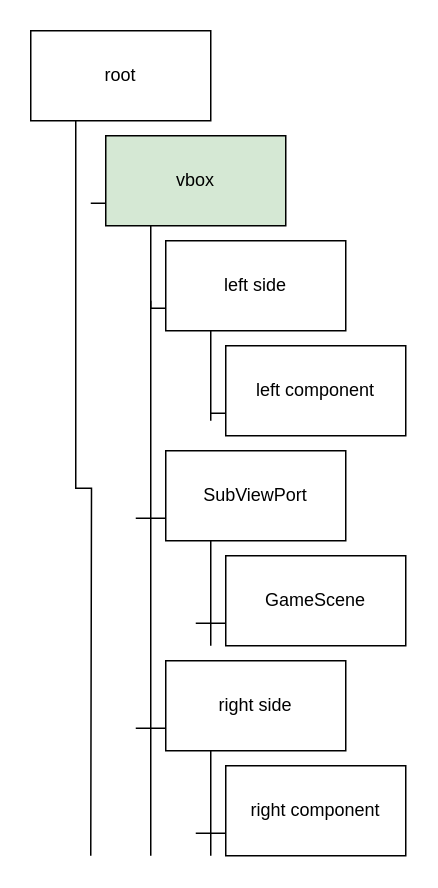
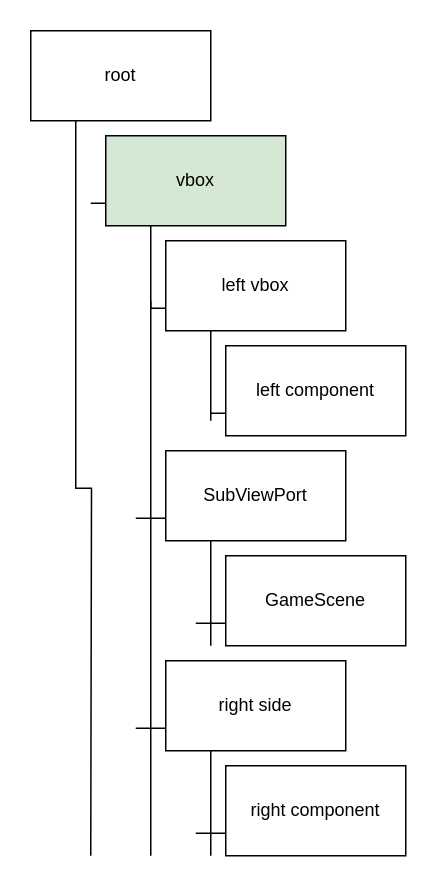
  <mxCell id="0" />
  <mxCell id="1" parent="0" />
  <mxCell id="2" style="edgeStyle=orthogonalEdgeStyle;rounded=0;orthogonalLoop=1;jettySize=auto;html=1;exitX=0.25;exitY=1;exitDx=0;exitDy=0;endArrow=none;endFill=0;" edge="1" parent="1" source="3"><mxGeometry relative="1" as="geometry"><mxPoint x="60" y="570" as="targetPoint" /></mxGeometry></mxCell>
  <mxCell id="3" value="&lt;div&gt;root&lt;/div&gt;" style="rounded=0;whiteSpace=wrap;html=1;" vertex="1" parent="1"><mxGeometry x="20" y="20" width="120" height="60" as="geometry" /></mxCell>
  <mxCell id="4" style="edgeStyle=orthogonalEdgeStyle;rounded=0;orthogonalLoop=1;jettySize=auto;html=1;exitX=0;exitY=0.75;exitDx=0;exitDy=0;endArrow=none;endFill=0;" edge="1" parent="1" source="6"><mxGeometry relative="1" as="geometry"><mxPoint x="60" y="135" as="targetPoint" /></mxGeometry></mxCell>
  <mxCell id="5" style="edgeStyle=orthogonalEdgeStyle;rounded=0;orthogonalLoop=1;jettySize=auto;html=1;exitX=0.25;exitY=1;exitDx=0;exitDy=0;endArrow=none;endFill=0;" edge="1" parent="1" source="6"><mxGeometry relative="1" as="geometry"><mxPoint x="100" y="570" as="targetPoint" /></mxGeometry></mxCell>
  <mxCell id="6" value="&lt;div&gt;vbox&lt;/div&gt;" style="rounded=0;whiteSpace=wrap;html=1;fillColor=#d5e8d4;" vertex="1" parent="1"><mxGeometry x="70" y="90" width="120" height="60" as="geometry" /></mxCell>
  <mxCell id="7" style="edgeStyle=orthogonalEdgeStyle;rounded=0;orthogonalLoop=1;jettySize=auto;html=1;exitX=0;exitY=0.75;exitDx=0;exitDy=0;endArrow=none;endFill=0;" edge="1" parent="1" source="9"><mxGeometry relative="1" as="geometry"><mxPoint x="100" y="200" as="targetPoint" /></mxGeometry></mxCell>
  <mxCell id="8" style="edgeStyle=orthogonalEdgeStyle;rounded=0;orthogonalLoop=1;jettySize=auto;html=1;exitX=0.25;exitY=1;exitDx=0;exitDy=0;endArrow=none;endFill=0;" edge="1" parent="1" source="9"><mxGeometry relative="1" as="geometry"><mxPoint x="140" y="280" as="targetPoint" /></mxGeometry></mxCell>
- <mxCell id="9" value="left side" style="rounded=0;whiteSpace=wrap;html=1;" vertex="1" parent="1"><mxGeometry x="110" y="160" width="120" height="60" as="geometry" /></mxCell>
+ <mxCell id="9" value="left vbox" style="rounded=0;whiteSpace=wrap;html=1;" vertex="1" parent="1"><mxGeometry x="110" y="160" width="120" height="60" as="geometry" /></mxCell>
  <mxCell id="10" style="edgeStyle=orthogonalEdgeStyle;rounded=0;orthogonalLoop=1;jettySize=auto;html=1;exitX=0;exitY=0.75;exitDx=0;exitDy=0;endArrow=none;endFill=0;" edge="1" parent="1" source="12"><mxGeometry relative="1" as="geometry"><mxPoint x="90" y="345" as="targetPoint" /></mxGeometry></mxCell>
  <mxCell id="11" style="edgeStyle=orthogonalEdgeStyle;rounded=0;orthogonalLoop=1;jettySize=auto;html=1;exitX=0.25;exitY=1;exitDx=0;exitDy=0;endArrow=none;endFill=0;" edge="1" parent="1" source="12"><mxGeometry relative="1" as="geometry"><mxPoint x="140" y="430" as="targetPoint" /></mxGeometry></mxCell>
  <mxCell id="12" value="&lt;div&gt;SubViewPort&lt;/div&gt;" style="rounded=0;whiteSpace=wrap;html=1;" vertex="1" parent="1"><mxGeometry x="110" y="300" width="120" height="60" as="geometry" /></mxCell>
  <mxCell id="13" style="edgeStyle=orthogonalEdgeStyle;rounded=0;orthogonalLoop=1;jettySize=auto;html=1;exitX=0;exitY=0.75;exitDx=0;exitDy=0;endArrow=none;endFill=0;" edge="1" parent="1" source="14"><mxGeometry relative="1" as="geometry"><mxPoint x="130" y="415" as="targetPoint" /></mxGeometry></mxCell>
  <mxCell id="14" value="GameScene" style="rounded=0;whiteSpace=wrap;html=1;" vertex="1" parent="1"><mxGeometry x="150" y="370" width="120" height="60" as="geometry" /></mxCell>
  <mxCell id="15" style="edgeStyle=orthogonalEdgeStyle;rounded=0;orthogonalLoop=1;jettySize=auto;html=1;exitX=0;exitY=0.75;exitDx=0;exitDy=0;endArrow=none;endFill=0;" edge="1" parent="1" source="17"><mxGeometry relative="1" as="geometry"><mxPoint x="90" y="485" as="targetPoint" /></mxGeometry></mxCell>
  <mxCell id="16" style="edgeStyle=orthogonalEdgeStyle;rounded=0;orthogonalLoop=1;jettySize=auto;html=1;exitX=0.25;exitY=1;exitDx=0;exitDy=0;endArrow=none;endFill=0;" edge="1" parent="1" source="17"><mxGeometry relative="1" as="geometry"><mxPoint x="140" y="570" as="targetPoint" /></mxGeometry></mxCell>
  <mxCell id="17" value="right side" style="rounded=0;whiteSpace=wrap;html=1;" vertex="1" parent="1"><mxGeometry x="110" y="440" width="120" height="60" as="geometry" /></mxCell>
  <mxCell id="18" style="edgeStyle=orthogonalEdgeStyle;rounded=0;orthogonalLoop=1;jettySize=auto;html=1;exitX=0;exitY=0.75;exitDx=0;exitDy=0;endArrow=none;endFill=0;" edge="1" parent="1" source="19"><mxGeometry relative="1" as="geometry"><mxPoint x="140" y="275" as="targetPoint" /></mxGeometry></mxCell>
  <mxCell id="19" value="left component" style="rounded=0;whiteSpace=wrap;html=1;" vertex="1" parent="1"><mxGeometry x="150" y="230" width="120" height="60" as="geometry" /></mxCell>
  <mxCell id="20" style="edgeStyle=orthogonalEdgeStyle;rounded=0;orthogonalLoop=1;jettySize=auto;html=1;exitX=0;exitY=0.75;exitDx=0;exitDy=0;endArrow=none;endFill=0;" edge="1" parent="1" source="21"><mxGeometry relative="1" as="geometry"><mxPoint x="130" y="555" as="targetPoint" /></mxGeometry></mxCell>
  <mxCell id="21" value="right component" style="rounded=0;whiteSpace=wrap;html=1;" vertex="1" parent="1"><mxGeometry x="150" y="510" width="120" height="60" as="geometry" /></mxCell>
